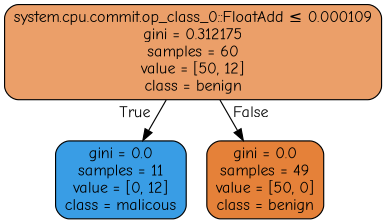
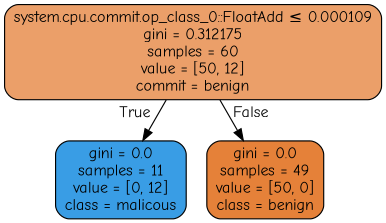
  digraph {
    fontname="Comic Neue"
    node [color=black fontname="Comic Neue" shape=box style="filled, rounded"]
    edge [fontname="Comic Neue" labeldistance=2.5]
-   n1 [fillcolor="#eb9f69" label=<system.cpu.commit.op_class_0::FloatAdd &le; 0.000109<br/>gini = 0.312175<br/>samples = 60<br/>value = [50, 12]<br/>class = benign>]
+   n1 [fillcolor="#eb9f69" label=<system.cpu.commit.op_class_0::FloatAdd &le; 0.000109<br/>gini = 0.312175<br/>samples = 60<br/>value = [50, 12]<br/>commit = benign>]
    n2 [fillcolor="#399de5" label=<gini = 0.0<br/>samples = 11<br/>value = [0, 12]<br/>class = malicous>]
    n3 [fillcolor="#e58139" label=<gini = 0.0<br/>samples = 49<br/>value = [50, 0]<br/>class = benign>]
    n1 -> n2 [headlabel=True labelangle=45]
    n1 -> n3 [headlabel=False labelangle=-45]
  }
